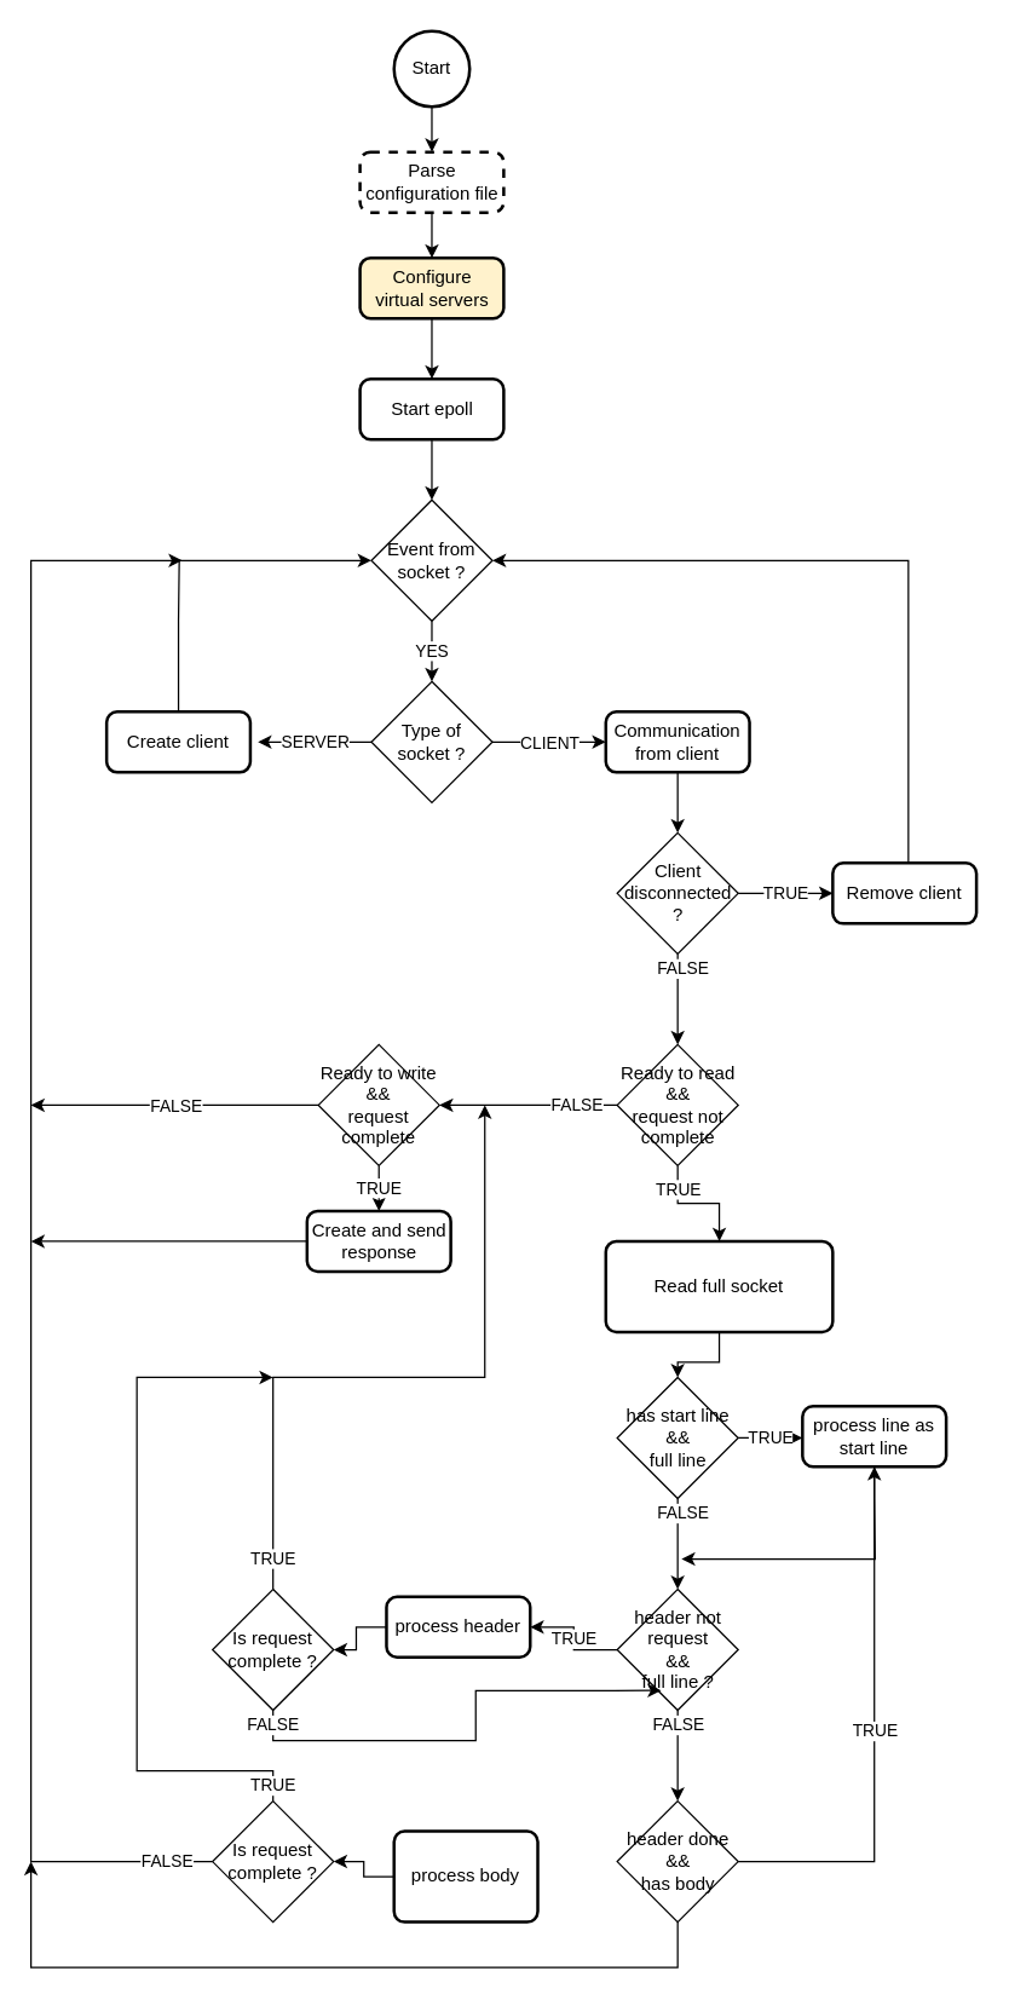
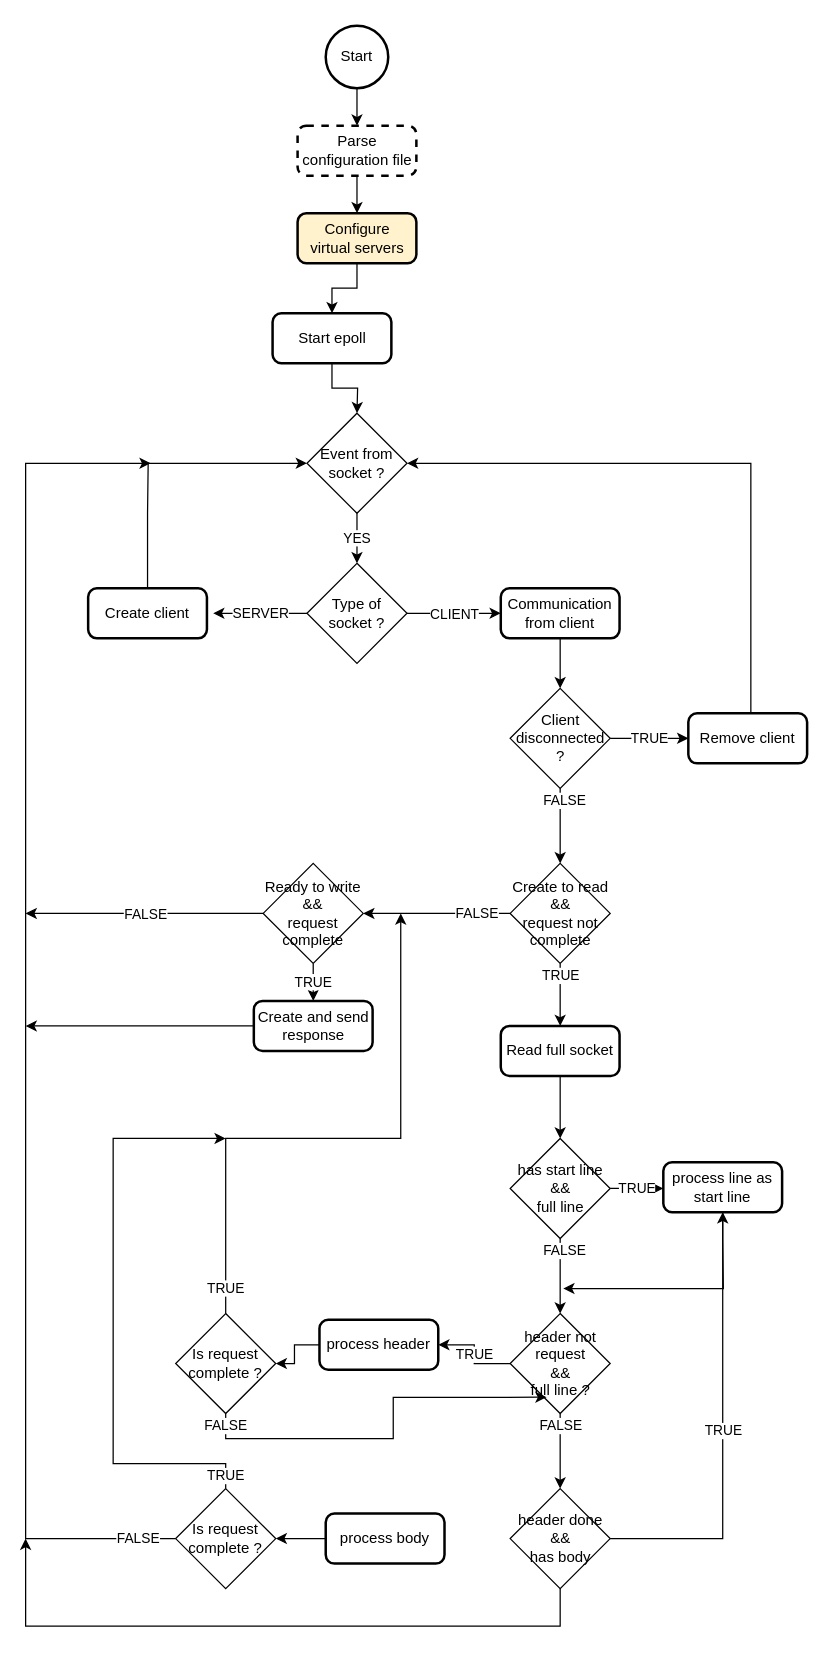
  <mxCell id="0" />
  <mxCell id="1" parent="0" />
  <mxCell id="2" style="edgeStyle=orthogonalEdgeStyle;rounded=0;orthogonalLoop=1;jettySize=auto;html=1;entryX=0.5;entryY=0;entryDx=0;entryDy=0;" parent="1" source="3" target="9" edge="1"><mxGeometry relative="1" as="geometry" /></mxCell>
  <mxCell id="3" value="Start" style="strokeWidth=2;html=1;shape=mxgraph.flowchart.start_2;whiteSpace=wrap;" parent="1" vertex="1"><mxGeometry x="260" y="20" width="50" height="50" as="geometry" /></mxCell>
  <mxCell id="4" style="edgeStyle=orthogonalEdgeStyle;rounded=0;orthogonalLoop=1;jettySize=auto;html=1;entryX=0.5;entryY=0;entryDx=0;entryDy=0;" parent="1" source="5" target="7" edge="1"><mxGeometry relative="1" as="geometry" /></mxCell>
  <mxCell id="5" value="&lt;div&gt;Configure&lt;/div&gt;&lt;div&gt;virtual servers&lt;br&gt;&lt;/div&gt;" style="rounded=1;whiteSpace=wrap;html=1;absoluteArcSize=1;arcSize=14;strokeWidth=2;fillColor=#fff2cc;" parent="1" vertex="1"><mxGeometry x="237.5" y="170" width="95" height="40" as="geometry" /></mxCell>
  <mxCell id="6" value="" style="edgeStyle=orthogonalEdgeStyle;rounded=0;orthogonalLoop=1;jettySize=auto;html=1;" parent="1" source="7" edge="1"><mxGeometry relative="1" as="geometry"><mxPoint x="285" y="330" as="targetPoint" /></mxGeometry></mxCell>
- <mxCell id="7" value="Start epoll" style="rounded=1;whiteSpace=wrap;html=1;absoluteArcSize=1;arcSize=14;strokeWidth=2;" parent="1" vertex="1"><mxGeometry x="237.5" y="250" width="95" height="40" as="geometry" /></mxCell>
+ <mxCell id="7" value="Start epoll" style="rounded=1;whiteSpace=wrap;html=1;absoluteArcSize=1;arcSize=14;strokeWidth=2;" parent="1" vertex="1"><mxGeometry x="217.5" y="250" width="95" height="40" as="geometry" /></mxCell>
  <mxCell id="8" style="edgeStyle=orthogonalEdgeStyle;rounded=0;orthogonalLoop=1;jettySize=auto;html=1;entryX=0.5;entryY=0;entryDx=0;entryDy=0;" parent="1" source="9" target="5" edge="1"><mxGeometry relative="1" as="geometry" /></mxCell>
  <mxCell id="9" value="Parse configuration file" style="rounded=1;whiteSpace=wrap;html=1;absoluteArcSize=1;arcSize=14;strokeWidth=2;dashed=1;" parent="1" vertex="1"><mxGeometry x="237.5" y="100" width="95" height="40" as="geometry" /></mxCell>
  <mxCell id="10" value="YES" style="edgeStyle=orthogonalEdgeStyle;rounded=0;orthogonalLoop=1;jettySize=auto;html=1;" edge="1" parent="1" source="11"><mxGeometry relative="1" as="geometry"><mxPoint x="285" y="450" as="targetPoint" /></mxGeometry></mxCell>
  <mxCell id="11" value="Event from socket ?" style="rhombus;whiteSpace=wrap;html=1;" vertex="1" parent="1"><mxGeometry x="245" y="330" width="80" height="80" as="geometry" /></mxCell>
  <mxCell id="12" value="CLIENT" style="edgeStyle=orthogonalEdgeStyle;rounded=0;orthogonalLoop=1;jettySize=auto;html=1;" edge="1" parent="1" source="14"><mxGeometry relative="1" as="geometry"><mxPoint x="400" y="490" as="targetPoint" /></mxGeometry></mxCell>
  <mxCell id="13" value="&lt;div&gt;SERVER&lt;/div&gt;" style="edgeStyle=orthogonalEdgeStyle;rounded=0;orthogonalLoop=1;jettySize=auto;html=1;" edge="1" parent="1" source="14"><mxGeometry relative="1" as="geometry"><mxPoint x="170" y="490" as="targetPoint" /></mxGeometry></mxCell>
  <mxCell id="14" value="&lt;div&gt;Type of&lt;/div&gt;&lt;div&gt;socket ?&lt;/div&gt;" style="rhombus;whiteSpace=wrap;html=1;" vertex="1" parent="1"><mxGeometry x="245" y="450" width="80" height="80" as="geometry" /></mxCell>
  <mxCell id="15" style="edgeStyle=orthogonalEdgeStyle;rounded=0;orthogonalLoop=1;jettySize=auto;html=1;entryX=0;entryY=0.5;entryDx=0;entryDy=0;" edge="1" parent="1" source="16" target="11"><mxGeometry relative="1" as="geometry"><mxPoint x="117.5" y="370" as="targetPoint" /><Array as="points"><mxPoint x="118" y="410" /><mxPoint x="118" y="370" /></Array></mxGeometry></mxCell>
  <mxCell id="16" value="Create client" style="rounded=1;whiteSpace=wrap;html=1;absoluteArcSize=1;arcSize=14;strokeWidth=2;" vertex="1" parent="1"><mxGeometry x="70" y="470" width="95" height="40" as="geometry" /></mxCell>
  <mxCell id="17" style="edgeStyle=orthogonalEdgeStyle;rounded=0;orthogonalLoop=1;jettySize=auto;html=1;entryX=0.5;entryY=0;entryDx=0;entryDy=0;" edge="1" parent="1" source="18" target="21"><mxGeometry relative="1" as="geometry" /></mxCell>
  <mxCell id="18" value="Communication from client" style="rounded=1;whiteSpace=wrap;html=1;absoluteArcSize=1;arcSize=14;strokeWidth=2;" vertex="1" parent="1"><mxGeometry x="400" y="470" width="95" height="40" as="geometry" /></mxCell>
  <mxCell id="19" value="TRUE" style="edgeStyle=orthogonalEdgeStyle;rounded=0;orthogonalLoop=1;jettySize=auto;html=1;" edge="1" parent="1" source="21"><mxGeometry relative="1" as="geometry"><mxPoint x="550" y="590" as="targetPoint" /></mxGeometry></mxCell>
  <mxCell id="20" value="FALSE" style="edgeStyle=orthogonalEdgeStyle;rounded=0;orthogonalLoop=1;jettySize=auto;html=1;" edge="1" parent="1" source="21" target="26"><mxGeometry x="-0.667" y="3" relative="1" as="geometry"><mxPoint as="offset" /></mxGeometry></mxCell>
  <mxCell id="21" value="Client disconnected ?" style="rhombus;whiteSpace=wrap;html=1;" vertex="1" parent="1"><mxGeometry x="407.5" y="550" width="80" height="80" as="geometry" /></mxCell>
  <mxCell id="22" style="edgeStyle=orthogonalEdgeStyle;rounded=0;orthogonalLoop=1;jettySize=auto;html=1;entryX=1;entryY=0.5;entryDx=0;entryDy=0;" edge="1" parent="1" source="23" target="11"><mxGeometry relative="1" as="geometry"><mxPoint x="597.5" y="400" as="targetPoint" /><Array as="points"><mxPoint x="600" y="370" /></Array></mxGeometry></mxCell>
  <mxCell id="23" value="Remove client" style="rounded=1;whiteSpace=wrap;html=1;absoluteArcSize=1;arcSize=14;strokeWidth=2;" vertex="1" parent="1"><mxGeometry x="550" y="570" width="95" height="40" as="geometry" /></mxCell>
  <mxCell id="24" value="TRUE" style="edgeStyle=orthogonalEdgeStyle;rounded=0;orthogonalLoop=1;jettySize=auto;html=1;entryX=0.5;entryY=0;entryDx=0;entryDy=0;" edge="1" parent="1" source="26" target="31"><mxGeometry x="-0.6" relative="1" as="geometry"><mxPoint x="550" y="730" as="targetPoint" /><mxPoint as="offset" /></mxGeometry></mxCell>
  <mxCell id="25" value="FALSE" style="edgeStyle=orthogonalEdgeStyle;rounded=0;orthogonalLoop=1;jettySize=auto;html=1;entryX=1;entryY=0.5;entryDx=0;entryDy=0;" edge="1" parent="1" source="26" target="29"><mxGeometry x="-0.532" relative="1" as="geometry"><mxPoint as="offset" /></mxGeometry></mxCell>
- <mxCell id="26" value="&lt;div&gt;Ready to read&lt;br&gt;&lt;/div&gt;&lt;div&gt;&amp;amp;&amp;amp;&lt;/div&gt;&lt;div&gt;request not complete&lt;br&gt;&lt;/div&gt;" style="rhombus;whiteSpace=wrap;html=1;" vertex="1" parent="1"><mxGeometry x="407.5" y="690" width="80" height="80" as="geometry" /></mxCell>
+ <mxCell id="26" value="&lt;div&gt;Create to read&lt;br&gt;&lt;/div&gt;&lt;div&gt;&amp;amp;&amp;amp;&lt;/div&gt;&lt;div&gt;request not complete&lt;br&gt;&lt;/div&gt;" style="rhombus;whiteSpace=wrap;html=1;" vertex="1" parent="1"><mxGeometry x="407.5" y="690" width="80" height="80" as="geometry" /></mxCell>
  <mxCell id="27" value="FALSE" style="edgeStyle=orthogonalEdgeStyle;rounded=0;orthogonalLoop=1;jettySize=auto;html=1;" edge="1" parent="1" source="29"><mxGeometry relative="1" as="geometry"><mxPoint x="20" y="730" as="targetPoint" /></mxGeometry></mxCell>
  <mxCell id="28" value="TRUE" style="edgeStyle=orthogonalEdgeStyle;rounded=0;orthogonalLoop=1;jettySize=auto;html=1;" edge="1" parent="1" source="29"><mxGeometry relative="1" as="geometry"><mxPoint x="250" y="800" as="targetPoint" /></mxGeometry></mxCell>
  <mxCell id="29" value="&lt;div&gt;Ready to write&lt;/div&gt;&lt;div&gt;&amp;amp;&amp;amp;&lt;/div&gt;&lt;div&gt;request complete&lt;br&gt;&lt;/div&gt;" style="rhombus;whiteSpace=wrap;html=1;" vertex="1" parent="1"><mxGeometry x="210" y="690" width="80" height="80" as="geometry" /></mxCell>
  <mxCell id="30" style="edgeStyle=orthogonalEdgeStyle;rounded=0;orthogonalLoop=1;jettySize=auto;html=1;entryX=0.5;entryY=0;entryDx=0;entryDy=0;" edge="1" parent="1" source="31" target="34"><mxGeometry relative="1" as="geometry" /></mxCell>
- <mxCell id="31" value="Read full socket" style="rounded=1;whiteSpace=wrap;html=1;absoluteArcSize=1;arcSize=14;strokeWidth=2;" vertex="1" parent="1"><mxGeometry x="400" y="820" width="150" height="60" as="geometry" /></mxCell>
+ <mxCell id="31" value="Read full socket" style="rounded=1;whiteSpace=wrap;html=1;absoluteArcSize=1;arcSize=14;strokeWidth=2;" vertex="1" parent="1"><mxGeometry x="400" y="820" width="95" height="40" as="geometry" /></mxCell>
  <mxCell id="32" value="FALSE" style="edgeStyle=orthogonalEdgeStyle;rounded=0;orthogonalLoop=1;jettySize=auto;html=1;entryX=0.5;entryY=0;entryDx=0;entryDy=0;" edge="1" parent="1" source="34" target="37"><mxGeometry x="-0.667" y="3" relative="1" as="geometry"><mxPoint as="offset" /></mxGeometry></mxCell>
  <mxCell id="33" value="TRUE" style="edgeStyle=orthogonalEdgeStyle;rounded=0;orthogonalLoop=1;jettySize=auto;html=1;" edge="1" parent="1" source="34"><mxGeometry relative="1" as="geometry"><mxPoint x="530" y="950" as="targetPoint" /></mxGeometry></mxCell>
  <mxCell id="34" value="&lt;div&gt;has start line&lt;br&gt;&lt;/div&gt;&lt;div&gt;&amp;amp;&amp;amp;&lt;/div&gt;&lt;div&gt;full line&lt;br&gt;&lt;/div&gt;" style="rhombus;whiteSpace=wrap;html=1;" vertex="1" parent="1"><mxGeometry x="407.5" y="910" width="80" height="80" as="geometry" /></mxCell>
  <mxCell id="35" value="FALSE" style="edgeStyle=orthogonalEdgeStyle;rounded=0;orthogonalLoop=1;jettySize=auto;html=1;" edge="1" parent="1" source="37"><mxGeometry x="-0.667" relative="1" as="geometry"><mxPoint x="447.5" y="1190" as="targetPoint" /><mxPoint as="offset" /></mxGeometry></mxCell>
  <mxCell id="36" value="TRUE" style="edgeStyle=orthogonalEdgeStyle;rounded=0;orthogonalLoop=1;jettySize=auto;html=1;entryX=1;entryY=0.5;entryDx=0;entryDy=0;" edge="1" parent="1" source="37" target="47"><mxGeometry relative="1" as="geometry" /></mxCell>
  <mxCell id="37" value="&lt;div&gt;header not request&lt;/div&gt;&lt;div&gt;&amp;amp;&amp;amp;&lt;/div&gt;&lt;div&gt;full line ?&lt;br&gt;&lt;/div&gt;" style="rhombus;whiteSpace=wrap;html=1;" vertex="1" parent="1"><mxGeometry x="407.5" y="1050" width="80" height="80" as="geometry" /></mxCell>
  <mxCell id="38" value="TRUE" style="edgeStyle=orthogonalEdgeStyle;rounded=0;orthogonalLoop=1;jettySize=auto;html=1;" edge="1" parent="1" source="40" target="42"><mxGeometry relative="1" as="geometry"><mxPoint x="350" y="1230" as="targetPoint" /></mxGeometry></mxCell>
  <mxCell id="39" style="edgeStyle=orthogonalEdgeStyle;rounded=0;orthogonalLoop=1;jettySize=auto;html=1;" edge="1" parent="1" source="40"><mxGeometry relative="1" as="geometry"><mxPoint x="20" y="1230" as="targetPoint" /><Array as="points"><mxPoint x="448" y="1300" /><mxPoint x="20" y="1300" /></Array></mxGeometry></mxCell>
  <mxCell id="40" value="&lt;div&gt;header done&lt;/div&gt;&lt;div&gt;&amp;amp;&amp;amp;&lt;/div&gt;&lt;div&gt;has body&lt;br&gt;&lt;/div&gt;" style="rhombus;whiteSpace=wrap;html=1;" vertex="1" parent="1"><mxGeometry x="407.5" y="1190" width="80" height="80" as="geometry" /></mxCell>
  <mxCell id="41" style="edgeStyle=orthogonalEdgeStyle;rounded=0;orthogonalLoop=1;jettySize=auto;html=1;" edge="1" parent="1" source="42"><mxGeometry relative="1" as="geometry"><mxPoint x="450" y="1030" as="targetPoint" /><Array as="points"><mxPoint x="578" y="990" /><mxPoint x="578" y="990" /></Array></mxGeometry></mxCell>
  <mxCell id="42" value="process line as start line" style="rounded=1;whiteSpace=wrap;html=1;absoluteArcSize=1;arcSize=14;strokeWidth=2;" vertex="1" parent="1"><mxGeometry x="530" y="929" width="95" height="40" as="geometry" /></mxCell>
  <mxCell id="43" value="TRUE" style="edgeStyle=orthogonalEdgeStyle;rounded=0;orthogonalLoop=1;jettySize=auto;html=1;" edge="1" parent="1" source="45"><mxGeometry x="-0.913" relative="1" as="geometry"><mxPoint x="320" y="730" as="targetPoint" /><Array as="points"><mxPoint x="180" y="910" /><mxPoint x="320" y="910" /></Array><mxPoint as="offset" /></mxGeometry></mxCell>
  <mxCell id="44" value="FALSE" style="edgeStyle=orthogonalEdgeStyle;rounded=0;orthogonalLoop=1;jettySize=auto;html=1;entryX=0.364;entryY=0.837;entryDx=0;entryDy=0;entryPerimeter=0;" edge="1" parent="1" source="45" target="37"><mxGeometry x="-0.935" relative="1" as="geometry"><Array as="points"><mxPoint x="180" y="1150" /><mxPoint x="314" y="1150" /><mxPoint x="314" y="1117" /></Array><mxPoint as="offset" /></mxGeometry></mxCell>
  <mxCell id="45" value="Is request complete ?" style="rhombus;whiteSpace=wrap;html=1;" vertex="1" parent="1"><mxGeometry x="140" y="1050" width="80" height="80" as="geometry" /></mxCell>
  <mxCell id="46" style="edgeStyle=orthogonalEdgeStyle;rounded=0;orthogonalLoop=1;jettySize=auto;html=1;entryX=1;entryY=0.5;entryDx=0;entryDy=0;" edge="1" parent="1" source="47" target="45"><mxGeometry relative="1" as="geometry" /></mxCell>
  <mxCell id="47" value="process header" style="rounded=1;whiteSpace=wrap;html=1;absoluteArcSize=1;arcSize=14;strokeWidth=2;" vertex="1" parent="1"><mxGeometry x="255" y="1055" width="95" height="40" as="geometry" /></mxCell>
  <mxCell id="48" style="edgeStyle=orthogonalEdgeStyle;rounded=0;orthogonalLoop=1;jettySize=auto;html=1;entryX=1;entryY=0.5;entryDx=0;entryDy=0;" edge="1" parent="1" source="49" target="52"><mxGeometry relative="1" as="geometry" /></mxCell>
- <mxCell id="49" value="process body" style="rounded=1;whiteSpace=wrap;html=1;absoluteArcSize=1;arcSize=14;strokeWidth=2;" vertex="1" parent="1"><mxGeometry x="260" y="1210" width="95" height="60" as="geometry" /></mxCell>
+ <mxCell id="49" value="process body" style="rounded=1;whiteSpace=wrap;html=1;absoluteArcSize=1;arcSize=14;strokeWidth=2;" vertex="1" parent="1"><mxGeometry x="260" y="1210" width="95" height="40" as="geometry" /></mxCell>
  <mxCell id="50" value="TRUE" style="edgeStyle=orthogonalEdgeStyle;rounded=0;orthogonalLoop=1;jettySize=auto;html=1;" edge="1" parent="1" source="52"><mxGeometry x="-0.957" relative="1" as="geometry"><mxPoint x="180" y="910" as="targetPoint" /><Array as="points"><mxPoint x="180" y="1170" /><mxPoint x="90" y="1170" /><mxPoint x="90" y="910" /></Array><mxPoint as="offset" /></mxGeometry></mxCell>
  <mxCell id="51" value="FALSE" style="edgeStyle=orthogonalEdgeStyle;rounded=0;orthogonalLoop=1;jettySize=auto;html=1;" edge="1" parent="1" source="52"><mxGeometry x="-0.944" relative="1" as="geometry"><mxPoint x="120" y="370" as="targetPoint" /><Array as="points"><mxPoint x="20" y="1230" /></Array><mxPoint as="offset" /></mxGeometry></mxCell>
  <mxCell id="52" value="Is request complete ?" style="rhombus;whiteSpace=wrap;html=1;" vertex="1" parent="1"><mxGeometry x="140" y="1190" width="80" height="80" as="geometry" /></mxCell>
  <mxCell id="53" style="edgeStyle=orthogonalEdgeStyle;rounded=0;orthogonalLoop=1;jettySize=auto;html=1;" edge="1" parent="1" source="54"><mxGeometry relative="1" as="geometry"><mxPoint x="20" y="820" as="targetPoint" /></mxGeometry></mxCell>
  <mxCell id="54" value="Create and send response" style="rounded=1;whiteSpace=wrap;html=1;absoluteArcSize=1;arcSize=14;strokeWidth=2;" vertex="1" parent="1"><mxGeometry x="202.5" y="800" width="95" height="40" as="geometry" /></mxCell>
